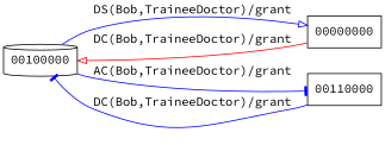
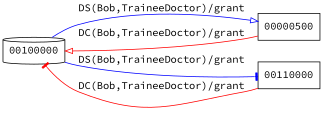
  digraph {
    fontname="Source Code Pro"
    rankdir=LR
    node [fontname="Source Code Pro" shape=box]
    edge [arrowhead=onormal color=blue fontname="Source Code Pro"]
    00100000 [shape=cylinder]
-   00000000
+   00000000 [label=00000500]
    00110000
    00100000 -> 00000000 [label="DS(Bob,TraineeDoctor)/grant"]
-   00100000 -> 00110000 [arrowhead=tee label="AC(Bob,TraineeDoctor)/grant"]
+   00100000 -> 00110000 [arrowhead=tee label="DS(Bob,TraineeDoctor)/grant"]
    00000000 -> 00100000 [color=red label="DC(Bob,TraineeDoctor)/grant"]
-   00110000 -> 00100000 [arrowhead=tee label="DC(Bob,TraineeDoctor)/grant"]
+   00110000 -> 00100000 [arrowhead=tee color=red label="DC(Bob,TraineeDoctor)/grant"]
  }
